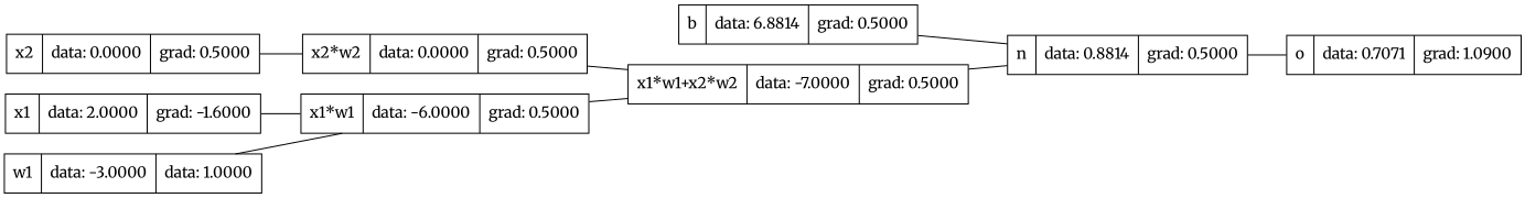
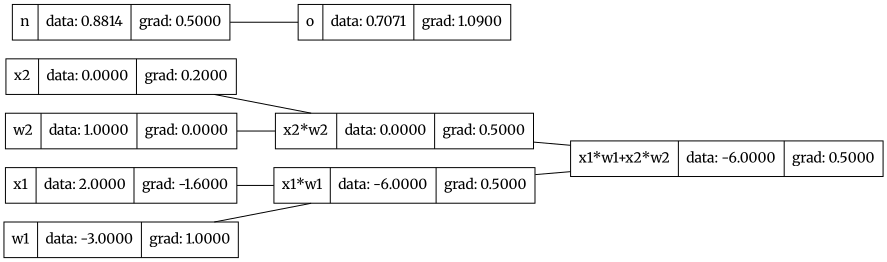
  graph {
    fontname=Merriweather
    rankdir=LR
    node [fontname=Merriweather shape=record]
    edge [fontname=Merriweather]
    n1 [label="{x1*w1 | data: -6.0000 | grad: 0.5000}"]
-   n2 [label="{x1*w1+x2*w2 | data: -7.0000 | grad: 0.5000}"]
+   n2 [label="{x1*w1+x2*w2 | data: -6.0000 | grad: 0.5000}"]
    n3 [label="{n | data: 0.8814 | grad: 0.5000}"]
    n4 [label="{x2*w2 | data: 0.0000 | grad: 0.5000}"]
    n5 [label="{o | data: 0.7071 | grad: 1.0900}"]
-   n6 [label="{x2 | data: 0.0000 | grad: 0.5000}"]
+   n6 [label="{x2 | data: 0.0000 | grad: 0.2000}"]
    n7 [label="{x1 | data: 2.0000 | grad: -1.6000}"]
-   n8 [label="{b | data: 6.8814 | grad: 0.5000}"]
-   n10 [label="{w1 | data: -3.0000 | data: 1.0000}"]
+   n9 [label="{w2 | data: 1.0000 | grad: 0.0000}"]
+   n10 [label="{w1 | data: -3.0000 | grad: 1.0000}"]
    n1 -- n2
-   n2 -- n3
    n3 -- n5
    n4 -- n2
    n6 -- n4
    n7 -- n1
-   n8 -- n3
+   n9 -- n4
    n10 -- n1
  }
